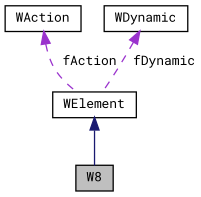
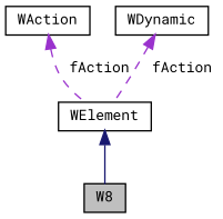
  digraph {
    fontname="Roboto Mono"
    node [color=black fillcolor=white fontname="Roboto Mono" fontsize=10 shape=record style=filled]
    edge [color=darkorchid3 dir=back fontname="Roboto Mono" fontsize=10 labelfontname=Helvetica labelfontsize=10 style=dashed]
    n1 [fillcolor=grey75 fontcolor=black height=0.2 label=W8 width=0.4]
    n2 [height=0.2 label=WElement width=0.4]
    n3 [height=0.2 label=WAction width=0.4]
    n4 [height=0.2 label=WDynamic width=0.4]
    n2 -> n1 [color=midnightblue style=solid]
    n3 -> n2 [label=" fAction"]
-   n4 -> n2 [label=" fDynamic"]
+   n4 -> n2 [label=" fAction"]
  }
